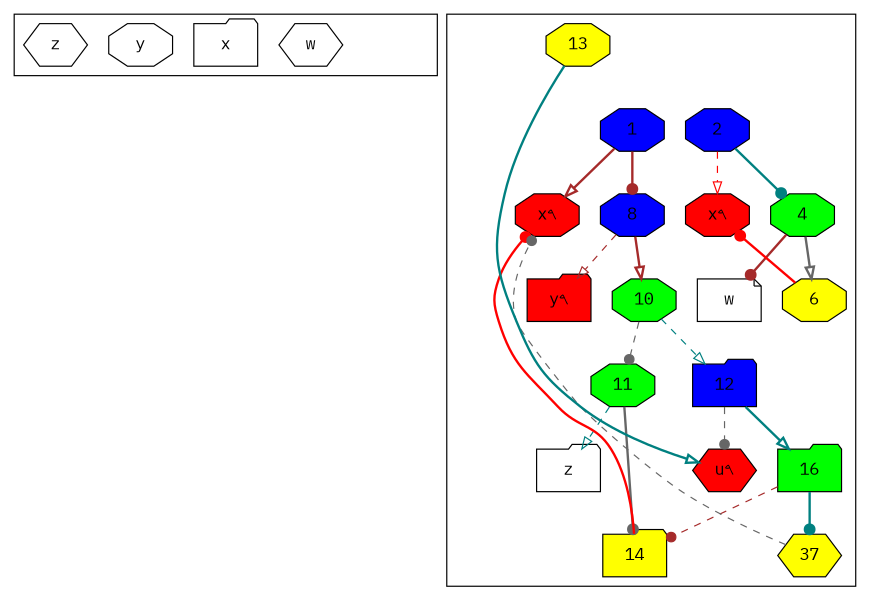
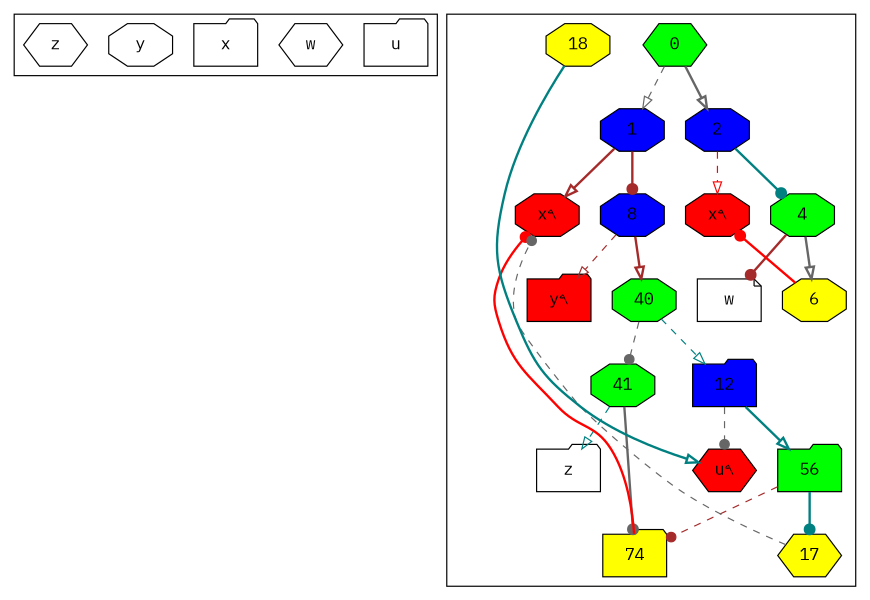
  digraph {
    fontname="IBM Plex Mono"
    node [fillcolor=white fixedsize=true fontname="IBM Plex Mono" ordering=out shape=octagon style=filled]
    edge [arrowhead=onormal color=gray40 fontname="IBM Plex Mono" style=bold]
+   u [shape=folder]
    w [shape=hexagon]
    x [shape=folder]
    y
    z [shape=hexagon]
+   0 [fillcolor=green shape=hexagon]
    1 [fillcolor=blue]
    2 [fillcolor=blue]
    n9 [fillcolor=red label="𐤓x"]
    8 [fillcolor=blue]
    n11 [fillcolor=red label="𐤓x"]
    4 [fillcolor=green]
    n13 [label=w shape=note]
    6 [fillcolor=yellow]
    n15 [fillcolor=red label="𐤓y" shape=folder]
-   10 [fillcolor=green]
-   11 [fillcolor=green]
+   10 [fillcolor=green label=40]
+   11 [fillcolor=green label=41]
    12 [fillcolor=blue shape=folder]
    n19 [label=z shape=folder]
-   14 [fillcolor=yellow shape=folder]
+   14 [fillcolor=yellow shape=folder label=74]
    n21 [fillcolor=red label="𐤓u" shape=hexagon]
-   16 [fillcolor=green shape=folder]
-   17 [fillcolor=yellow shape=hexagon label=37]
-   18 [fillcolor=yellow label=13]
+   16 [fillcolor=green shape=folder label=56]
+   17 [fillcolor=yellow shape=hexagon]
+   18 [fillcolor=yellow]
    subgraph cluster_1 {
+     u
      w
      x
      y
      z
    }
    subgraph cluster_2 {
+     0
      1
      2
      n9
      8
      n11
      4
      n13
      6
      n15
      10
      11
      12
      n19
      14
      n21
      16
      17
      18
    }
+   0 -> 1 [style=dashed]
+   0 -> 2
    1 -> n9 [color=brown]
    1 -> 8 [arrowhead=dot color=brown]
    2 -> n11 [color=red style=dashed]
    2 -> 4 [arrowhead=dot color=teal]
    8 -> n15 [color=brown style=dashed]
    8 -> 10 [color=brown]
    4 -> n13 [arrowhead=dot color=brown]
    4 -> 6
    6 -> n11 [arrowhead=dot color=red constraint=false]
    10 -> 11 [arrowhead=dot style=dashed]
    10 -> 12 [color=teal style=dashed]
    11 -> n19 [color=teal style=dashed]
    11 -> 14 [arrowhead=dot]
    12 -> n21 [arrowhead=dot style=dashed]
    12 -> 16 [color=teal]
    14 -> n9 [arrowhead=dot color=red constraint=false]
    16 -> 14 [arrowhead=dot color=brown style=dashed]
    16 -> 17 [arrowhead=dot color=teal]
    17 -> n9 [arrowhead=dot constraint=false style=dashed]
    18 -> n21 [color=teal constraint=false]
  }
